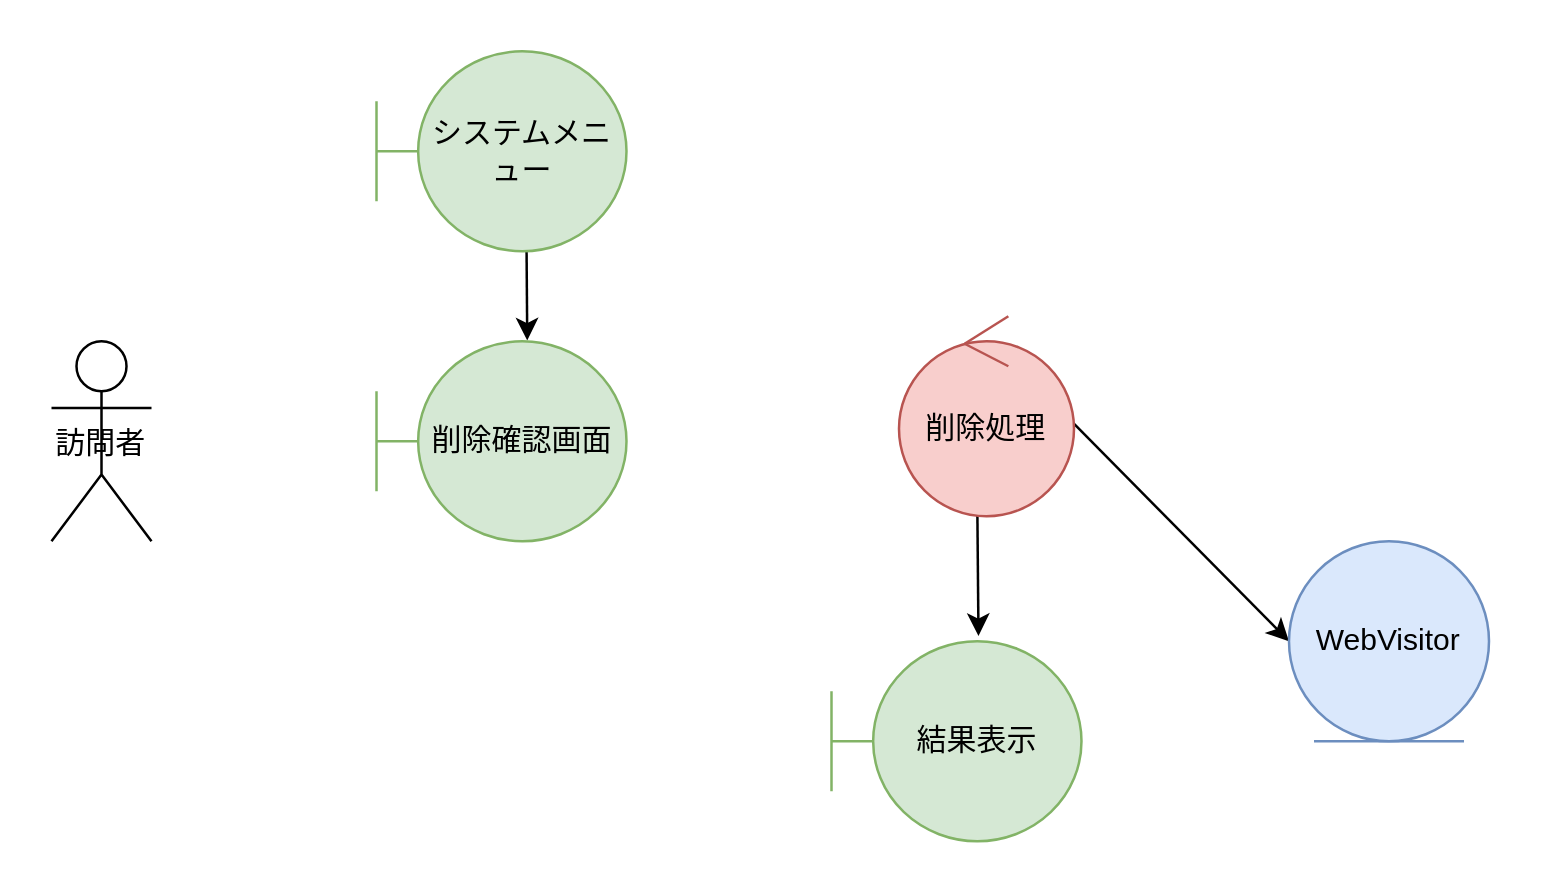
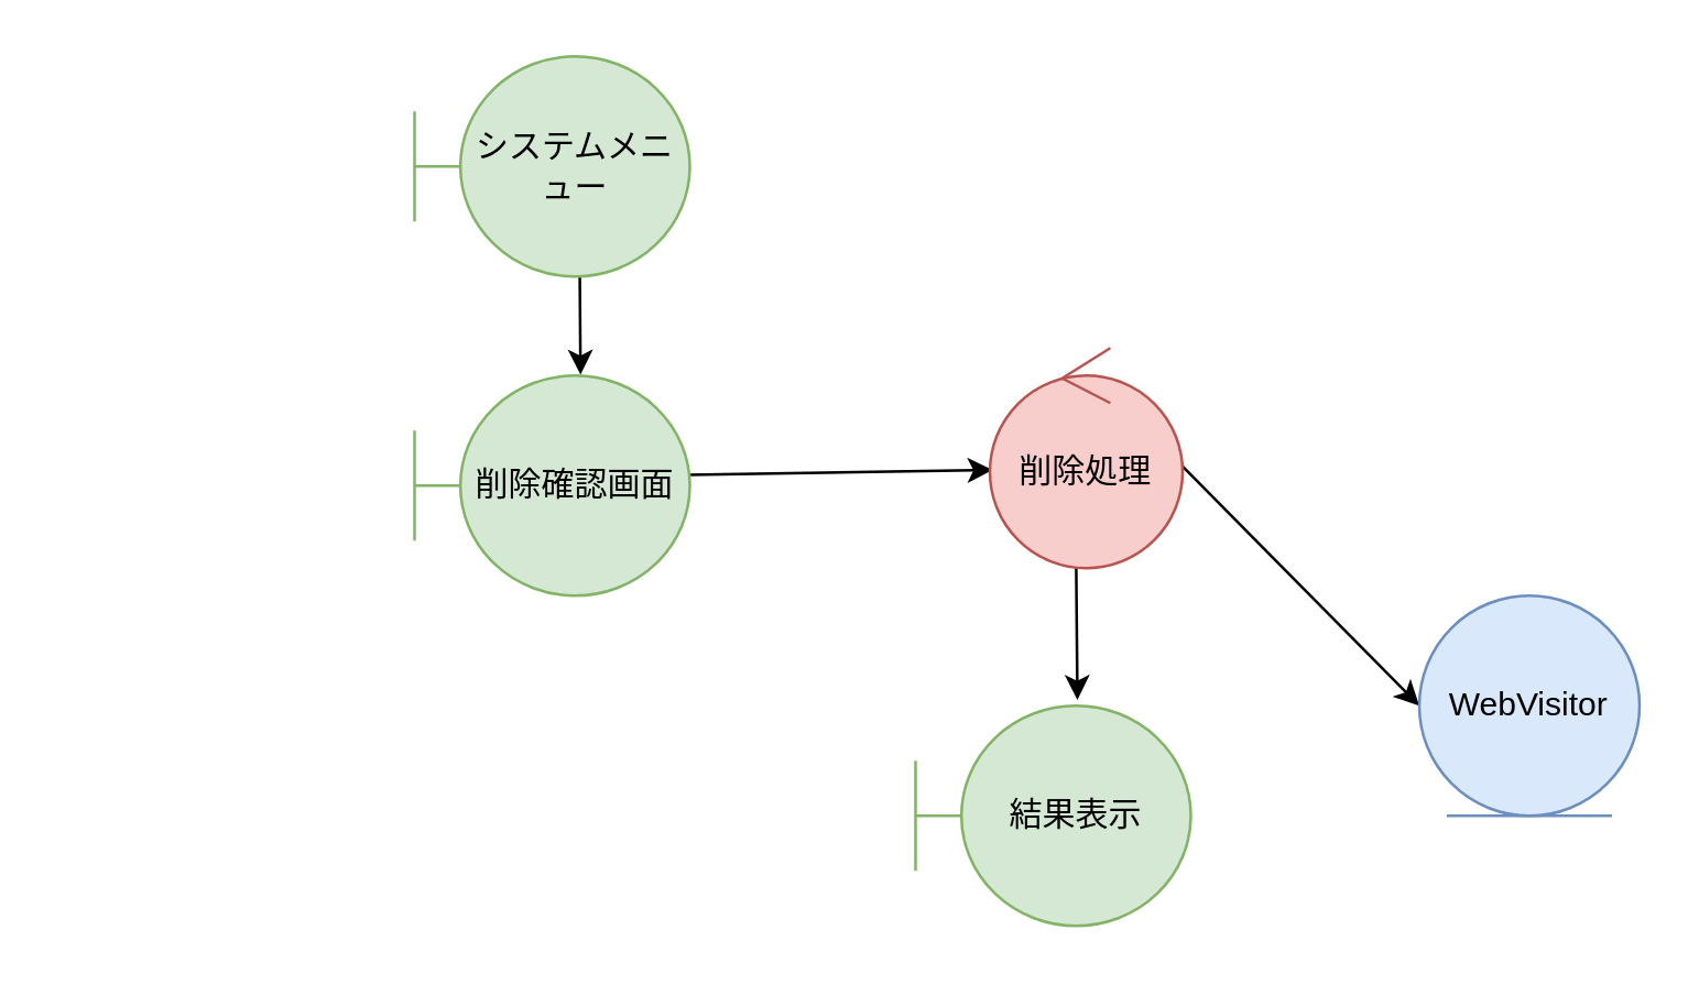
  <mxCell id="0" />
  <mxCell id="1" parent="0" />
- <mxCell id="2" value="訪問者" style="shape=umlActor;" vertex="1" parent="1"><mxGeometry x="20" y="136" width="40" height="80" as="geometry" /></mxCell>
  <mxCell id="3" style="entryX=0.603;entryY=-0.004;entryDx=0;entryDy=0;entryPerimeter=0;" edge="1" parent="1" target="8"><mxGeometry relative="1" as="geometry"><mxPoint x="210" y="96" as="sourcePoint" /><mxPoint x="210" y="136" as="targetPoint" /></mxGeometry></mxCell>
+ <mxCell id="4" style="exitX=0.99;exitY=0.451;exitDx=0;exitDy=0;exitPerimeter=0;entryX=0.014;entryY=0.554;entryDx=0;entryDy=0;entryPerimeter=0;" edge="1" parent="1" source="8" target="10"><mxGeometry relative="1" as="geometry"><mxPoint x="280" y="166" as="sourcePoint" /><mxPoint x="340" y="168.156" as="targetPoint" /></mxGeometry></mxCell>
  <mxCell id="5" style="exitX=0.981;exitY=0.521;exitDx=0;exitDy=0;exitPerimeter=0;entryX=0;entryY=0.5;entryDx=0;entryDy=0;" edge="1" parent="1" source="10" target="11"><mxGeometry relative="1" as="geometry"><mxPoint x="440" y="166" as="sourcePoint" /><mxPoint x="500" y="166.687" as="targetPoint" /></mxGeometry></mxCell>
  <mxCell id="6" style="entryX=0.588;entryY=-0.026;entryDx=0;entryDy=0;entryPerimeter=0;" edge="1" parent="1" target="9"><mxGeometry relative="1" as="geometry"><mxPoint x="390.273" y="196" as="sourcePoint" /><mxPoint x="405" y="256" as="targetPoint" /></mxGeometry></mxCell>
  <mxCell id="7" value="システムメニュー" style="shape=umlBoundary;whiteSpace=wrap;html=1;fillColor=#d5e8d4;strokeColor=#82b366;" vertex="1" parent="1"><mxGeometry x="150" y="20" width="100" height="80" as="geometry" /></mxCell>
  <mxCell id="8" value="削除確認画面" style="shape=umlBoundary;whiteSpace=wrap;html=1;fillColor=#d5e8d4;strokeColor=#82b366;" vertex="1" parent="1"><mxGeometry x="150" y="136" width="100" height="80" as="geometry" /></mxCell>
  <mxCell id="9" value="結果表示" style="shape=umlBoundary;whiteSpace=wrap;html=1;fillColor=#d5e8d4;strokeColor=#82b366;" vertex="1" parent="1"><mxGeometry x="332" y="256" width="100" height="80" as="geometry" /></mxCell>
  <mxCell id="10" value="削除処理" style="ellipse;shape=umlControl;whiteSpace=wrap;html=1;fillColor=#f8cecc;strokeColor=#b85450;" vertex="1" parent="1"><mxGeometry x="359" y="126" width="70" height="80" as="geometry" /></mxCell>
  <mxCell id="11" value="WebVisitor" style="ellipse;shape=umlEntity;whiteSpace=wrap;html=1;fillColor=#dae8fc;strokeColor=#6c8ebf;" vertex="1" parent="1"><mxGeometry x="515" y="216" width="80" height="80" as="geometry" /></mxCell>
